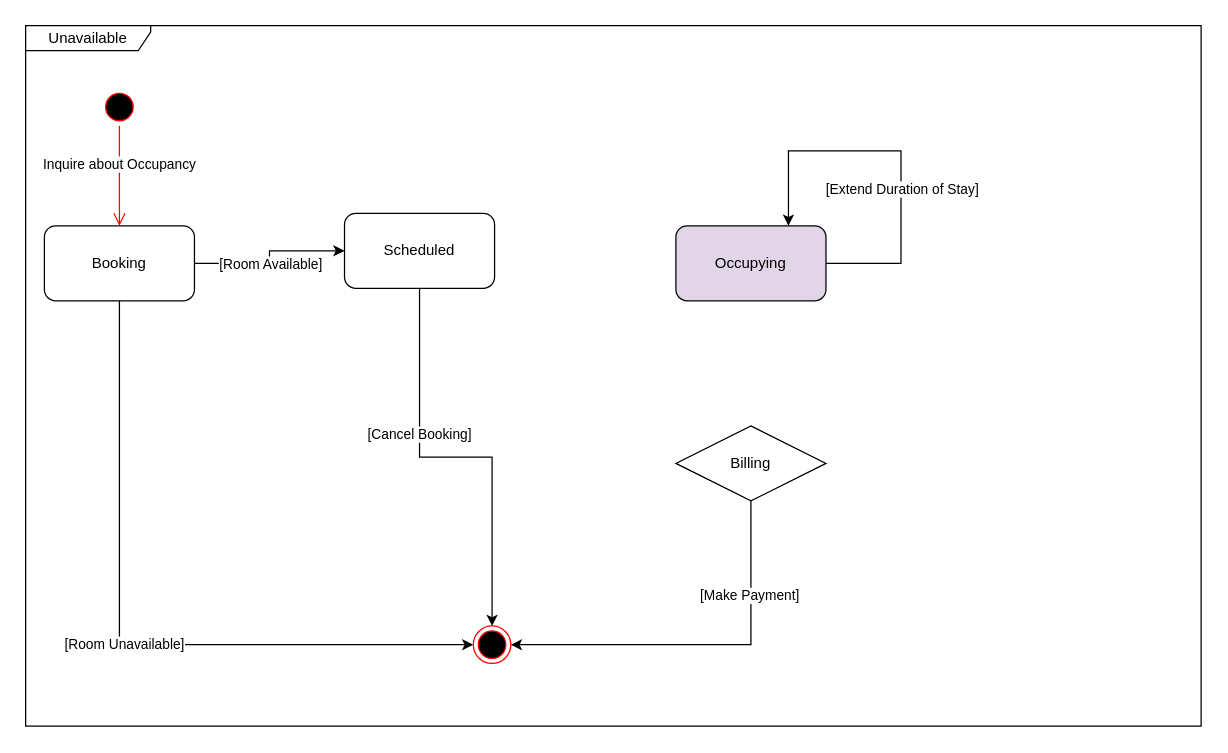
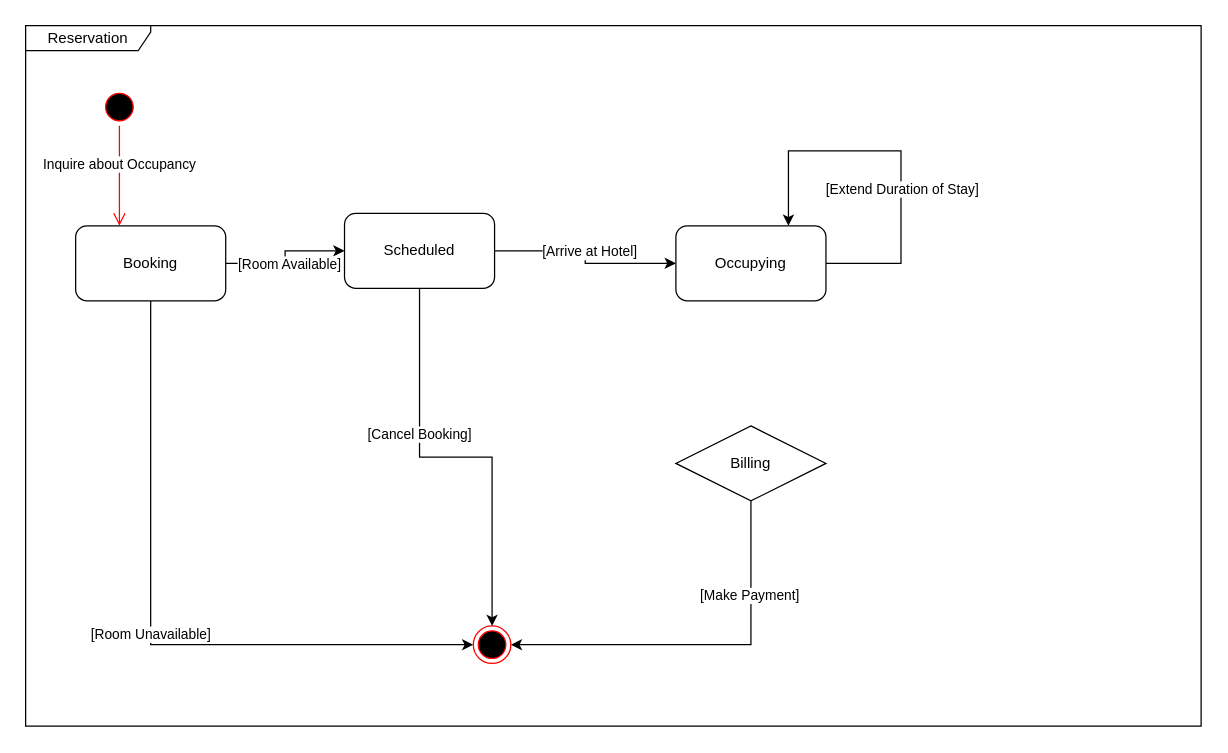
  <mxCell id="0" />
  <mxCell id="1" parent="0" />
- <mxCell id="2" value="Unavailable" style="shape=umlFrame;whiteSpace=wrap;html=1;width=100;height=20;" vertex="1" parent="1"><mxGeometry x="20" y="20" width="940" height="560" as="geometry" /></mxCell>
+ <mxCell id="2" value="Reservation" style="shape=umlFrame;whiteSpace=wrap;html=1;width=100;height=20;" vertex="1" parent="1"><mxGeometry x="20" y="20" width="940" height="560" as="geometry" /></mxCell>
  <mxCell id="3" value="" style="ellipse;html=1;shape=startState;fillColor=#000000;strokeColor=#ff0000;" vertex="1" parent="1"><mxGeometry x="80" y="70" width="30" height="30" as="geometry" /></mxCell>
  <mxCell id="4" value="Inquire about Occupancy" style="edgeStyle=orthogonalEdgeStyle;html=1;verticalAlign=bottom;endArrow=open;endSize=8;strokeColor=#ff0000;rounded=0;exitX=0.5;exitY=1;exitDx=0;exitDy=0;" edge="1" source="3" parent="1" target="8"><mxGeometry relative="1" as="geometry"><mxPoint x="65" y="200" as="targetPoint" /><Array as="points"><mxPoint x="95" y="180" /><mxPoint x="95" y="180" /></Array></mxGeometry></mxCell>
  <mxCell id="5" value="" style="edgeStyle=orthogonalEdgeStyle;rounded=0;orthogonalLoop=1;jettySize=auto;html=1;" edge="1" parent="1" source="8" target="14"><mxGeometry relative="1" as="geometry" /></mxCell>
  <mxCell id="6" value="[Room Available]" style="edgeLabel;html=1;align=center;verticalAlign=middle;resizable=0;points=[];" vertex="1" connectable="0" parent="5"><mxGeometry x="-0.169" relative="1" as="geometry"><mxPoint x="6" as="offset" /></mxGeometry></mxCell>
  <mxCell id="7" value="[Room Unavailable]" style="edgeStyle=orthogonalEdgeStyle;rounded=0;orthogonalLoop=1;jettySize=auto;html=1;exitX=0.5;exitY=1;exitDx=0;exitDy=0;entryX=0;entryY=0.5;entryDx=0;entryDy=0;" edge="1" parent="1" source="8" target="9"><mxGeometry relative="1" as="geometry"><mxPoint x="280" y="230" as="targetPoint" /></mxGeometry></mxCell>
- <mxCell id="8" value="Booking" style="rounded=1;whiteSpace=wrap;html=1;" vertex="1" parent="1"><mxGeometry x="35" y="180" width="120" height="60" as="geometry" /></mxCell>
+ <mxCell id="8" value="Booking" style="rounded=1;whiteSpace=wrap;html=1;" vertex="1" parent="1"><mxGeometry x="60" y="180" width="120" height="60" as="geometry" /></mxCell>
  <mxCell id="9" value="" style="ellipse;html=1;shape=endState;fillColor=#000000;strokeColor=#ff0000;" vertex="1" parent="1"><mxGeometry x="378" y="500" width="30" height="30" as="geometry" /></mxCell>
  <mxCell id="10" style="edgeStyle=orthogonalEdgeStyle;rounded=0;orthogonalLoop=1;jettySize=auto;html=1;exitX=0.5;exitY=1;exitDx=0;exitDy=0;entryX=0.5;entryY=0;entryDx=0;entryDy=0;" edge="1" parent="1" source="14" target="9"><mxGeometry relative="1" as="geometry"><mxPoint x="340" y="330" as="targetPoint" /></mxGeometry></mxCell>
  <mxCell id="11" value="[Cancel Booking]" style="edgeLabel;html=1;align=center;verticalAlign=middle;resizable=0;points=[];" vertex="1" connectable="0" parent="10"><mxGeometry x="-0.29" y="-1" relative="1" as="geometry"><mxPoint as="offset" /></mxGeometry></mxCell>
+ <mxCell id="12" style="edgeStyle=orthogonalEdgeStyle;rounded=0;orthogonalLoop=1;jettySize=auto;html=1;exitX=1;exitY=0.5;exitDx=0;exitDy=0;" edge="1" parent="1" source="14" target="17"><mxGeometry relative="1" as="geometry" /></mxCell>
+ <mxCell id="13" value="[Arrive at Hotel]" style="edgeLabel;html=1;align=center;verticalAlign=middle;resizable=0;points=[];" vertex="1" connectable="0" parent="12"><mxGeometry x="-0.359" y="-1" relative="1" as="geometry"><mxPoint x="25" y="-1" as="offset" /></mxGeometry></mxCell>
  <mxCell id="14" value="Scheduled" style="whiteSpace=wrap;html=1;rounded=1;" vertex="1" parent="1"><mxGeometry x="275" y="170" width="120" height="60" as="geometry" /></mxCell>
  <mxCell id="15" style="edgeStyle=orthogonalEdgeStyle;rounded=0;orthogonalLoop=1;jettySize=auto;html=1;exitX=1;exitY=0.5;exitDx=0;exitDy=0;entryX=0.75;entryY=0;entryDx=0;entryDy=0;" edge="1" parent="1" source="17" target="17"><mxGeometry relative="1" as="geometry"><mxPoint x="830" y="210" as="targetPoint" /><Array as="points"><mxPoint x="720" y="210" /><mxPoint x="720" y="120" /><mxPoint x="630" y="120" /></Array></mxGeometry></mxCell>
  <mxCell id="16" value="[Extend Duration of Stay]" style="edgeLabel;html=1;align=center;verticalAlign=middle;resizable=0;points=[];" vertex="1" connectable="0" parent="15"><mxGeometry x="-0.201" relative="1" as="geometry"><mxPoint as="offset" /></mxGeometry></mxCell>
- <mxCell id="17" value="Occupying" style="whiteSpace=wrap;html=1;rounded=1;fillColor=#e1d5e7;" vertex="1" parent="1"><mxGeometry x="540" y="180" width="120" height="60" as="geometry" /></mxCell>
+ <mxCell id="17" value="Occupying" style="whiteSpace=wrap;html=1;rounded=1;" vertex="1" parent="1"><mxGeometry x="540" y="180" width="120" height="60" as="geometry" /></mxCell>
  <mxCell id="18" style="edgeStyle=orthogonalEdgeStyle;rounded=0;orthogonalLoop=1;jettySize=auto;html=1;exitX=0.5;exitY=1;exitDx=0;exitDy=0;entryX=1;entryY=0.5;entryDx=0;entryDy=0;" edge="1" parent="1" source="20" target="9"><mxGeometry relative="1" as="geometry" /></mxCell>
  <mxCell id="19" value="[Make Payment]" style="edgeLabel;html=1;align=center;verticalAlign=middle;resizable=0;points=[];" vertex="1" connectable="0" parent="18"><mxGeometry x="-0.51" y="-2" relative="1" as="geometry"><mxPoint as="offset" /></mxGeometry></mxCell>
  <mxCell id="20" value="Billing" style="rhombus;whiteSpace=wrap;html=1;" vertex="1" parent="1"><mxGeometry x="540" y="340" width="120" height="60" as="geometry" /></mxCell>
